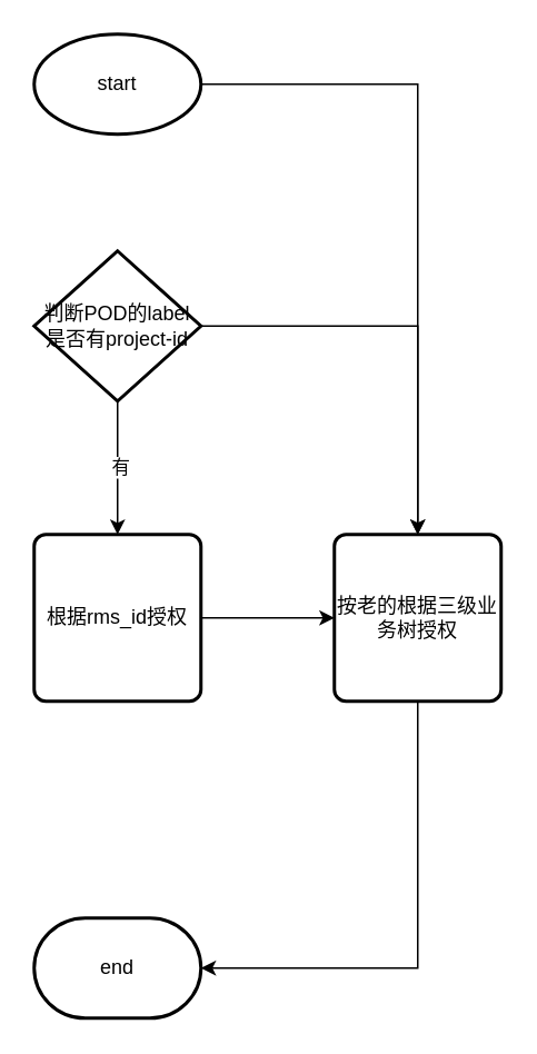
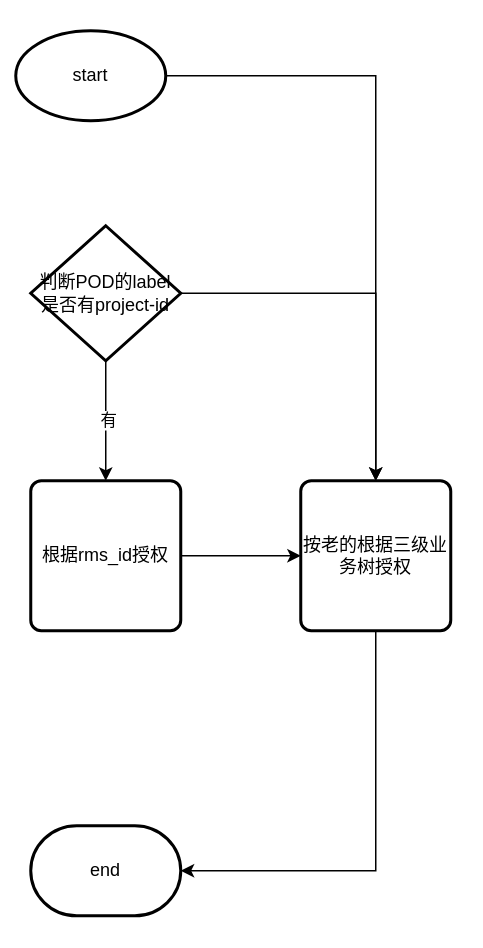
  <mxCell id="0" />
  <mxCell id="1" parent="0" />
  <mxCell id="2" value="" style="edgeStyle=orthogonalEdgeStyle;rounded=0;orthogonalLoop=1;jettySize=auto;html=1;" edge="1" parent="1" source="3" target="9"><mxGeometry relative="1" as="geometry" /></mxCell>
- <mxCell id="3" value="start" style="strokeWidth=2;html=1;shape=mxgraph.flowchart.start_1;whiteSpace=wrap;" vertex="1" parent="1"><mxGeometry x="20" y="20" width="100" height="60" as="geometry" /></mxCell>
+ <mxCell id="3" value="start" style="strokeWidth=2;html=1;shape=mxgraph.flowchart.start_1;whiteSpace=wrap;" vertex="1" parent="1"><mxGeometry x="10" y="20" width="100" height="60" as="geometry" /></mxCell>
  <mxCell id="4" value="" style="edgeStyle=orthogonalEdgeStyle;rounded=0;orthogonalLoop=1;jettySize=auto;html=1;" edge="1" parent="1" source="7" target="8"><mxGeometry relative="1" as="geometry" /></mxCell>
  <mxCell id="5" value="有" style="edgeLabel;html=1;align=center;verticalAlign=middle;resizable=0;points=[];" vertex="1" connectable="0" parent="4"><mxGeometry x="-0.025" y="1" relative="1" as="geometry"><mxPoint as="offset" /></mxGeometry></mxCell>
  <mxCell id="6" style="edgeStyle=orthogonalEdgeStyle;rounded=0;orthogonalLoop=1;jettySize=auto;html=1;entryX=0.5;entryY=0;entryDx=0;entryDy=0;" edge="1" parent="1" source="7" target="9"><mxGeometry relative="1" as="geometry" /></mxCell>
  <mxCell id="7" value="判断POD的label是否有project-id" style="strokeWidth=2;html=1;shape=mxgraph.flowchart.decision;whiteSpace=wrap;" vertex="1" parent="1"><mxGeometry x="20" y="150" width="100" height="90" as="geometry" /></mxCell>
  <mxCell id="8" value="根据rms_id授权" style="rounded=1;whiteSpace=wrap;html=1;absoluteArcSize=1;arcSize=14;strokeWidth=2;" vertex="1" parent="1"><mxGeometry x="20" y="320" width="100" height="100" as="geometry" /></mxCell>
  <mxCell id="9" value="按老的根据三级业务树授权" style="rounded=1;whiteSpace=wrap;html=1;absoluteArcSize=1;arcSize=14;strokeWidth=2;" vertex="1" parent="1"><mxGeometry x="200" y="320" width="100" height="100" as="geometry" /></mxCell>
  <mxCell id="10" value="end" style="strokeWidth=2;html=1;shape=mxgraph.flowchart.terminator;whiteSpace=wrap;" vertex="1" parent="1"><mxGeometry x="20" y="550" width="100" height="60" as="geometry" /></mxCell>
  <mxCell id="11" style="edgeStyle=orthogonalEdgeStyle;rounded=0;orthogonalLoop=1;jettySize=auto;html=1;" edge="1" parent="1" source="8" target="9"><mxGeometry relative="1" as="geometry" /></mxCell>
  <mxCell id="12" style="edgeStyle=orthogonalEdgeStyle;rounded=0;orthogonalLoop=1;jettySize=auto;html=1;entryX=1;entryY=0.5;entryDx=0;entryDy=0;entryPerimeter=0;" edge="1" parent="1" source="9" target="10"><mxGeometry relative="1" as="geometry"><Array as="points"><mxPoint x="250" y="580" /></Array></mxGeometry></mxCell>
